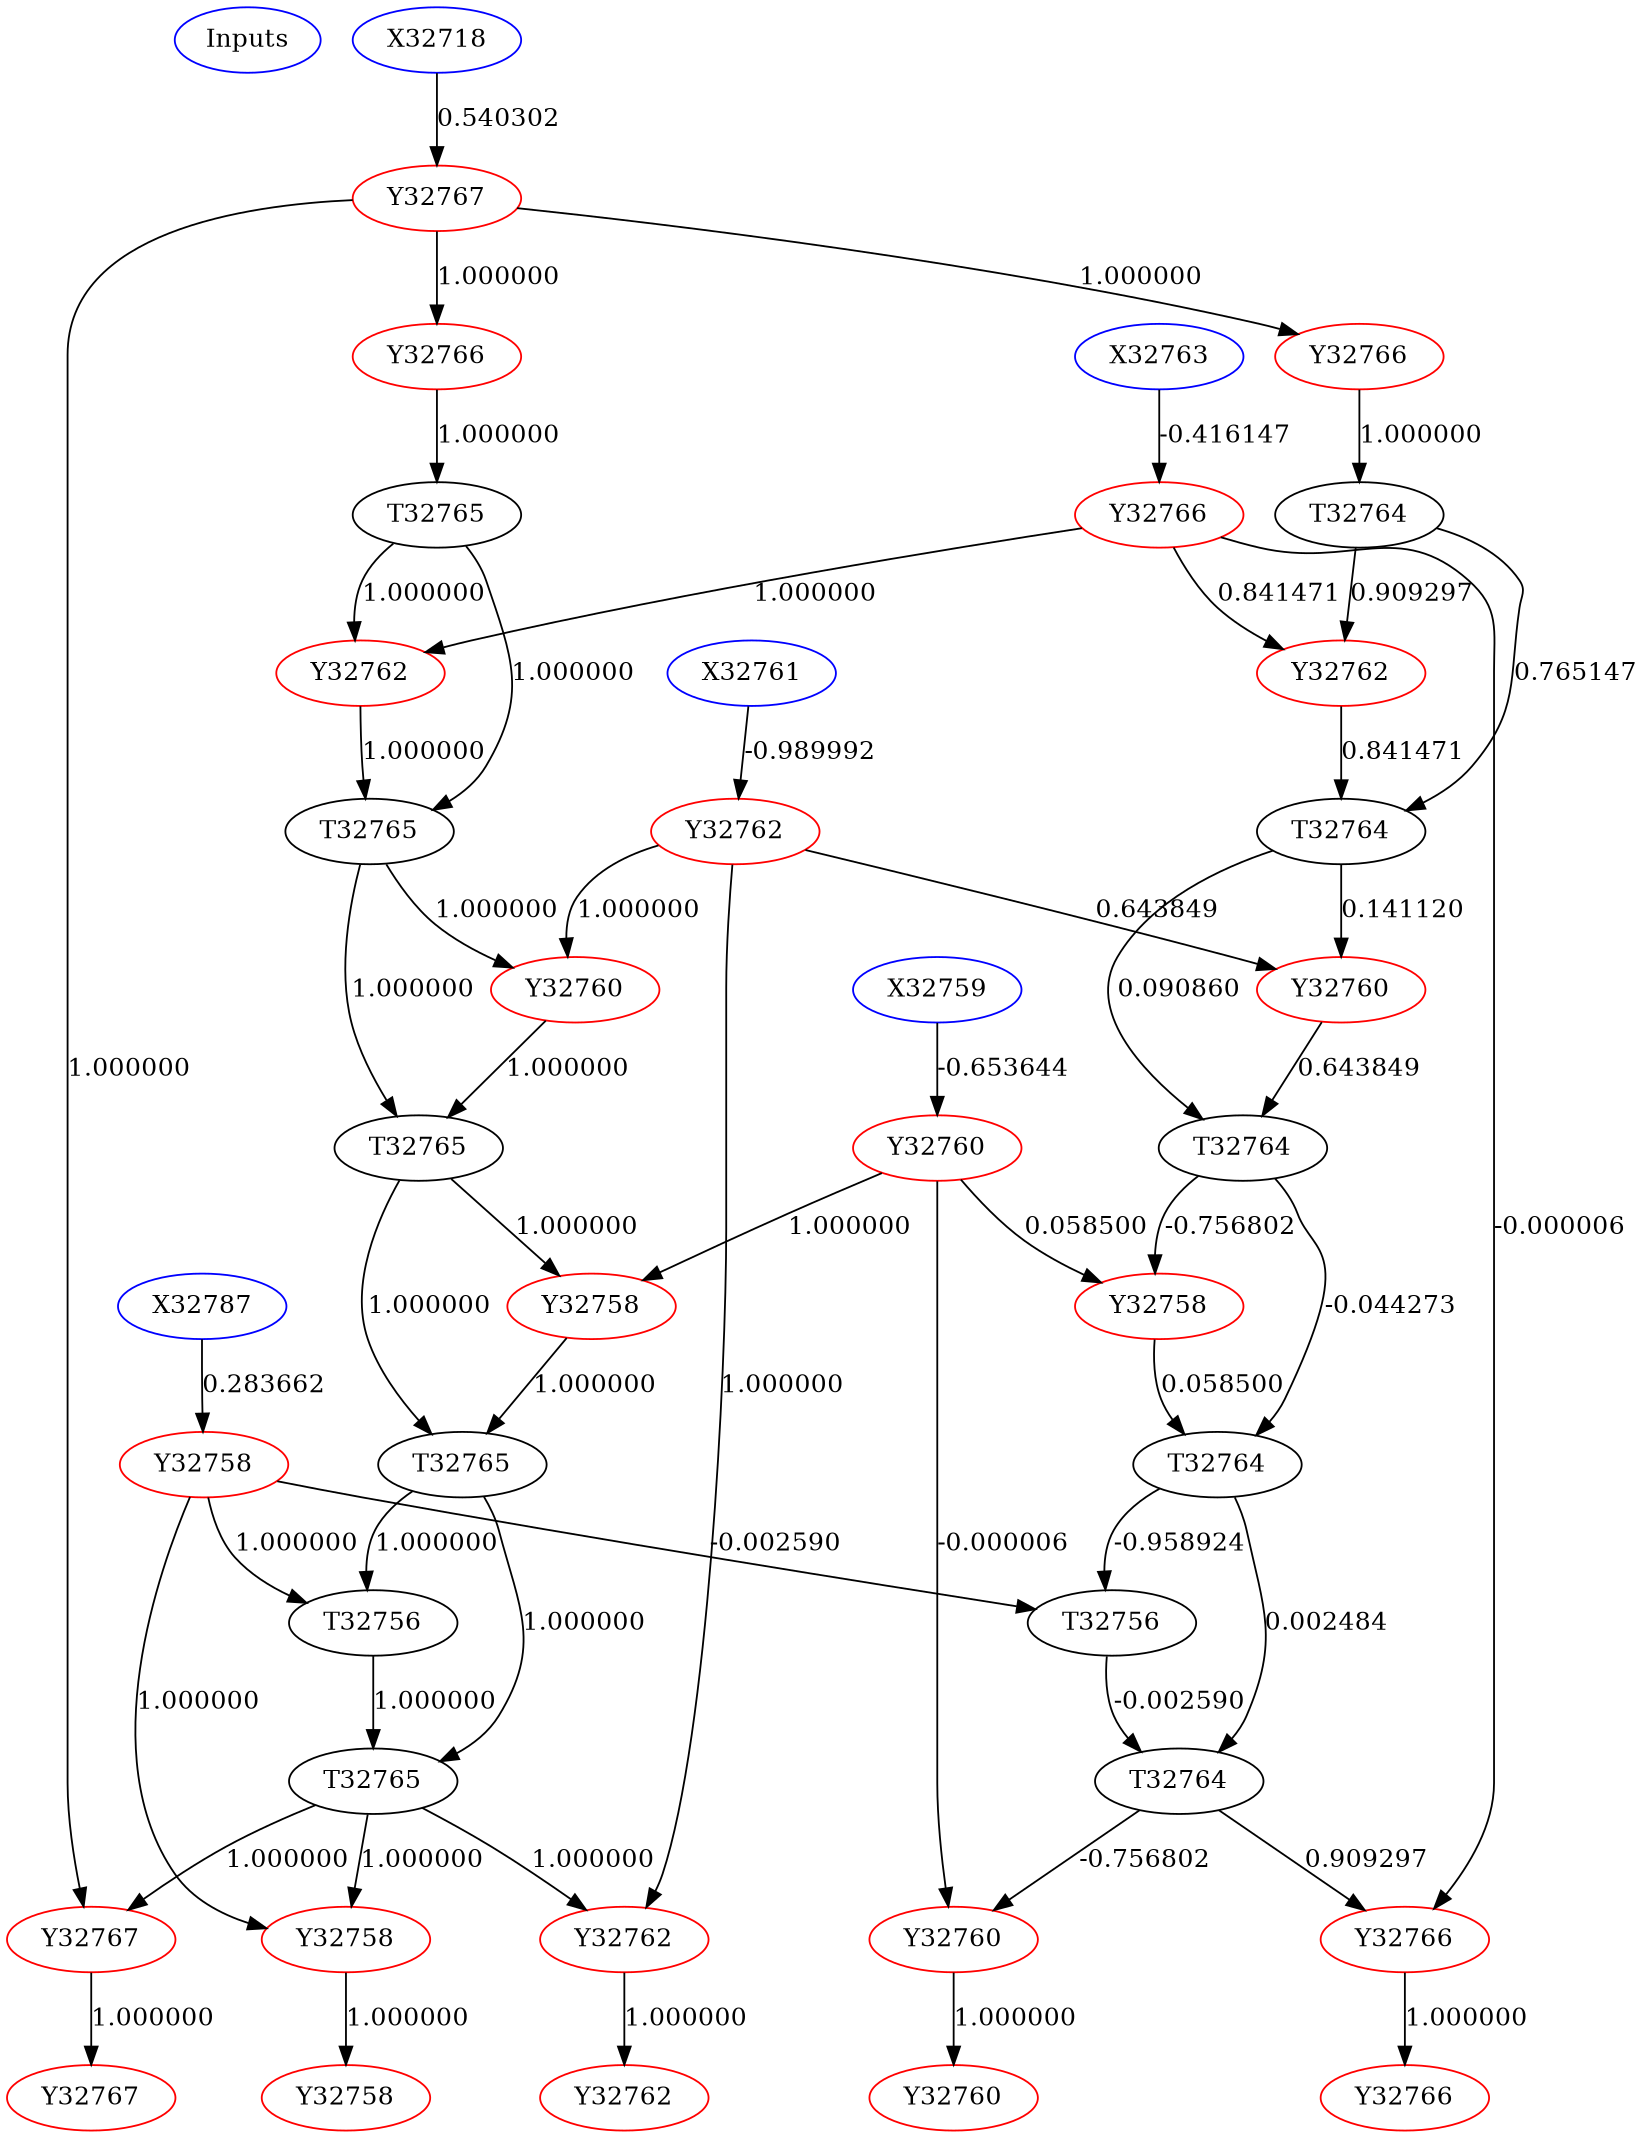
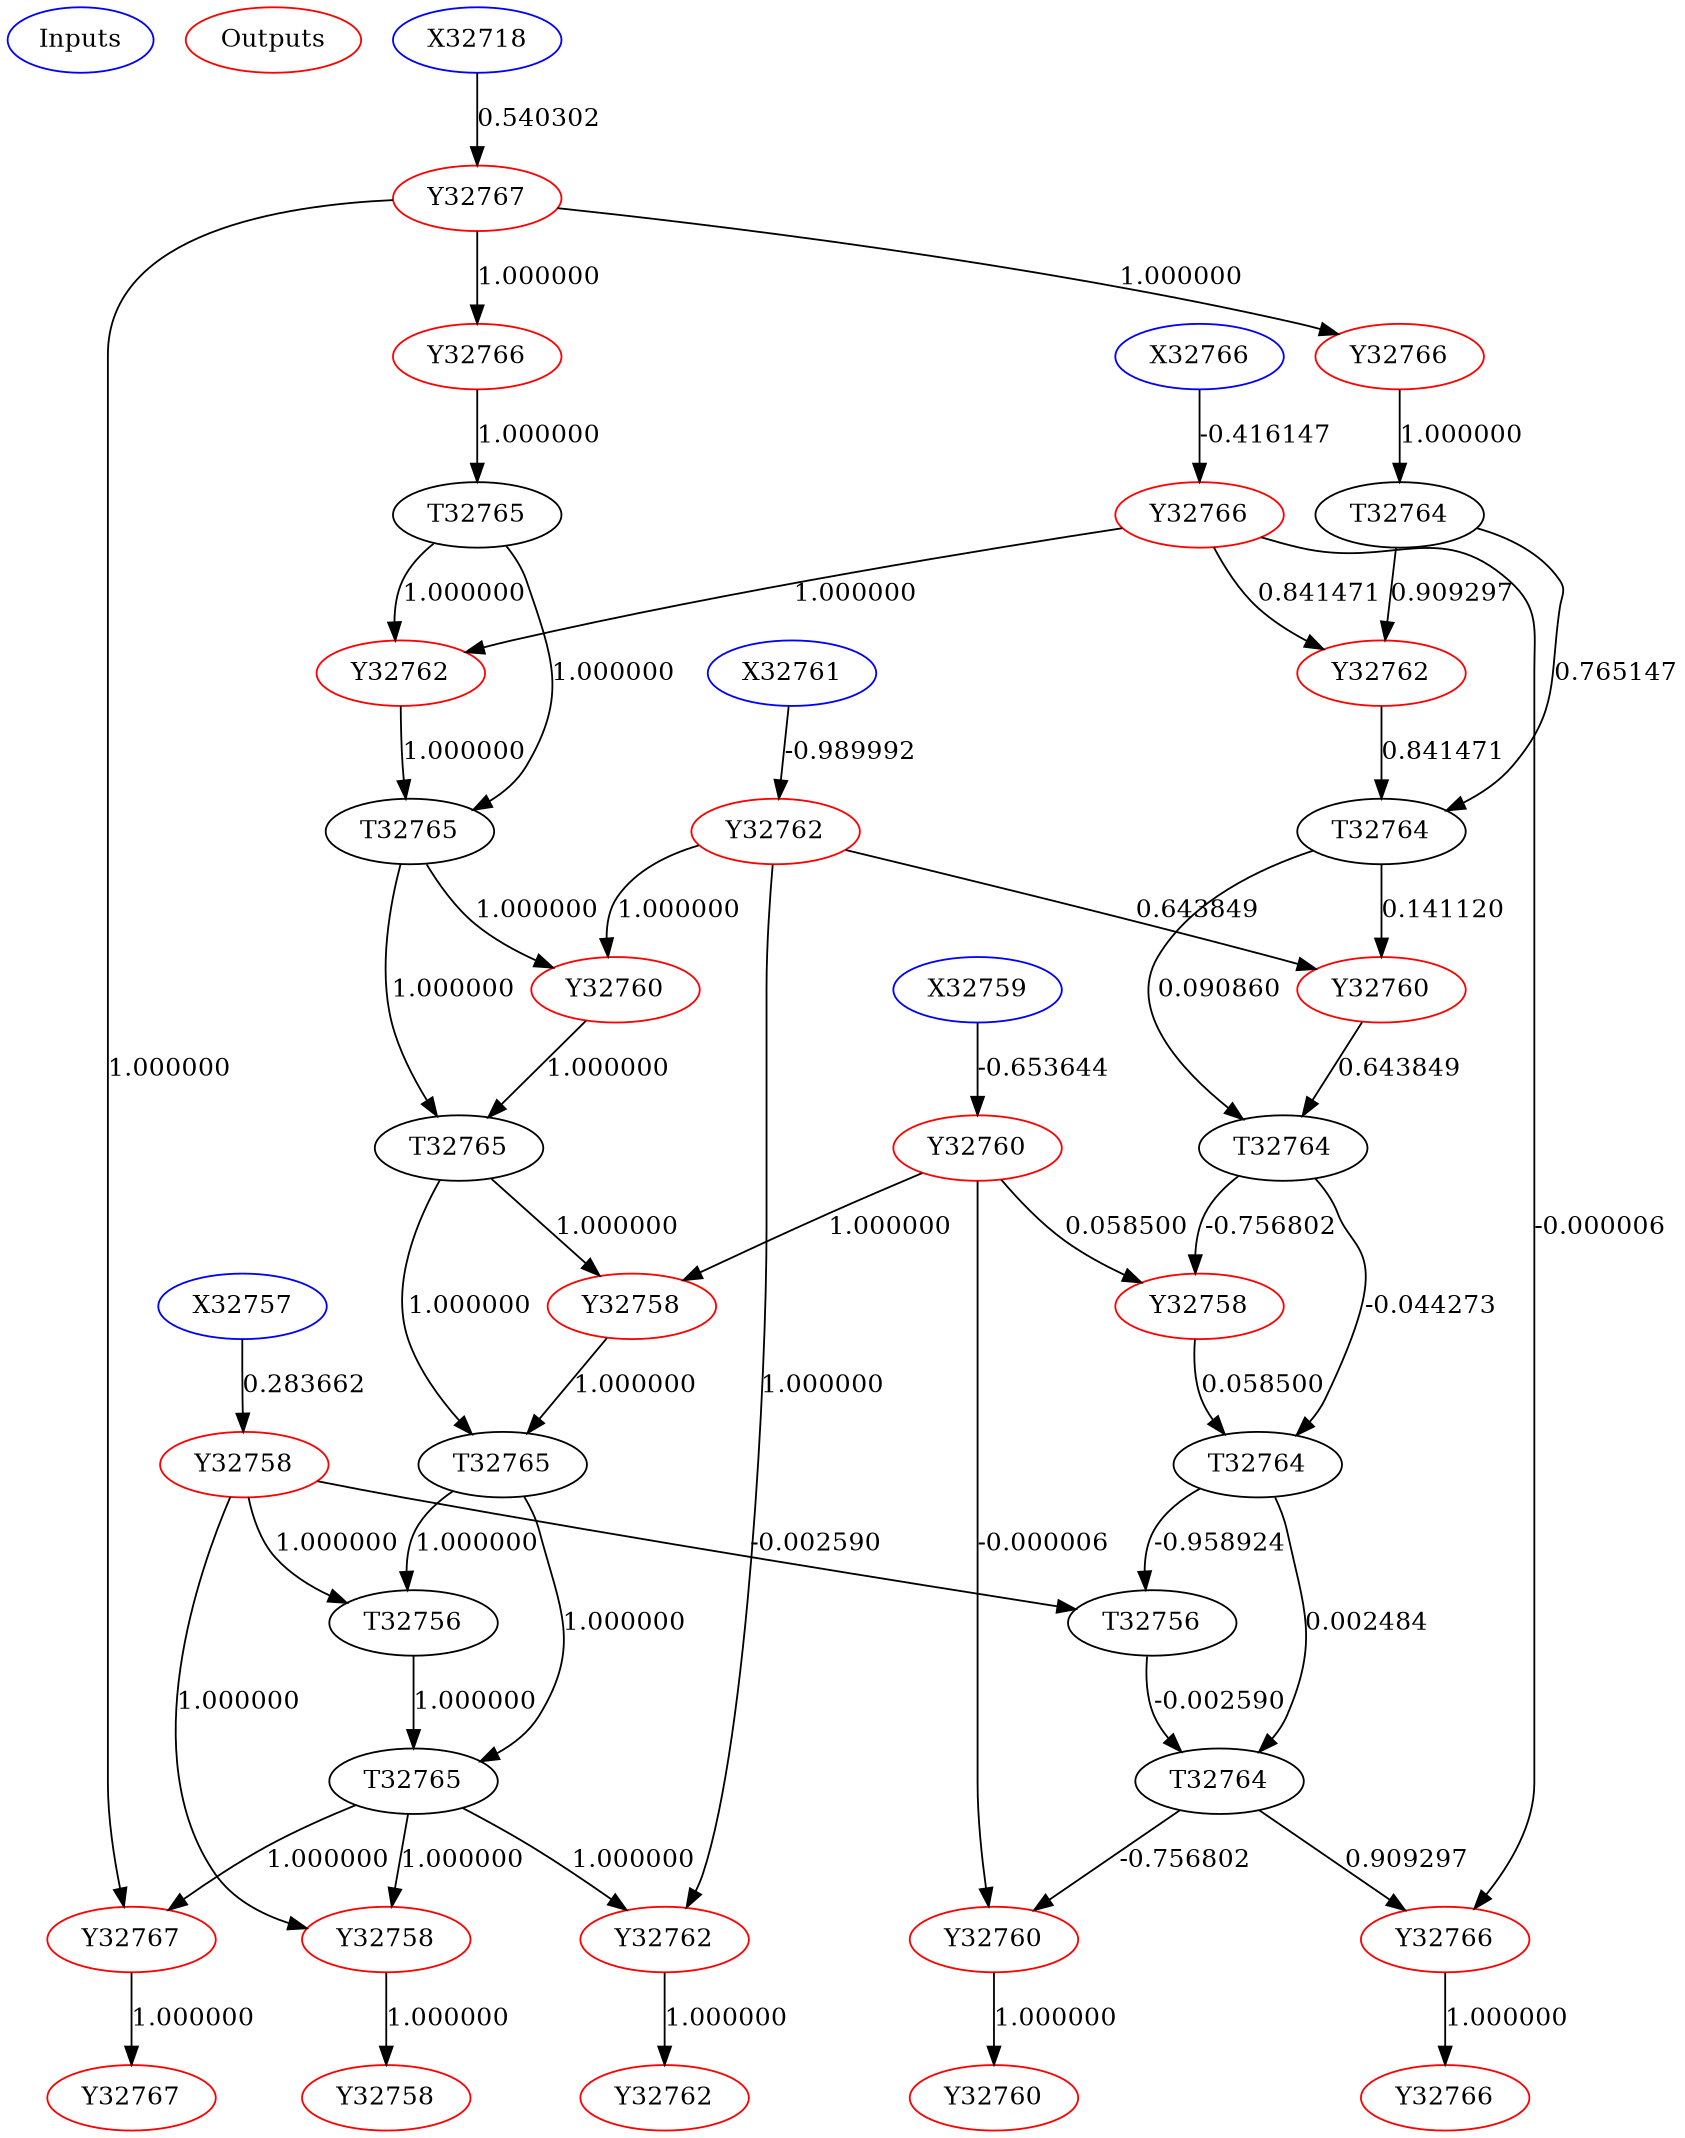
  digraph {
    node [color=red]
    n1 [color=blue label=Inputs]
+   n2 [label=Outputs]
    n3 [color=blue label=X32718]
    n4 [label=Y32767]
    n5 [label=Y32766]
    n6 [label=Y32766]
    n7 [label=Y32767]
    n8 [color=black label=T32765]
    n9 [color=black label=T32764]
    n10 [label=Y32767]
    n11 [label=Y32762]
    n12 [color=black label=T32765]
    n13 [label=Y32760]
    n14 [color=black label=T32765]
    n15 [label=Y32762]
    n16 [color=black label=T32764]
    n17 [label=Y32760]
    n18 [color=black label=T32764]
-   n19 [color=blue label=X32763]
+   n19 [color=blue label=X32766]
    n20 [label=Y32766]
    n21 [label=Y32766]
    n22 [label=Y32766]
    n23 [label=Y32758]
    n24 [color=black label=T32765]
    n25 [label=Y32758]
    n26 [color=black label=T32764]
    n27 [color=blue label=X32761]
    n28 [label=Y32762]
    n29 [label=Y32762]
    n30 [label=Y32762]
    n31 [color=black label=T32756]
    n32 [color=black label=T32765]
    n33 [color=black label=T32756]
    n34 [color=black label=T32764]
    n35 [color=blue label=X32759]
    n36 [label=Y32760]
    n37 [label=Y32760]
    n38 [label=Y32760]
    n39 [label=Y32758]
-   n40 [color=blue label=X32787]
+   n40 [color=blue label=X32757]
    n41 [label=Y32758]
    n42 [label=Y32758]
    n3 -> n4 [label=0.540302]
    n4 -> n5 [label=1.000000]
    n4 -> n6 [label=1.000000]
    n4 -> n7 [label=1.000000]
    n5 -> n8 [label=1.000000]
    n6 -> n9 [label=1.000000]
    n7 -> n10 [label=1.000000]
    n8 -> n11 [label=1.000000]
    n8 -> n12 [label=1.000000]
    n9 -> n15 [label=0.909297]
    n9 -> n16 [label=0.765147]
    n11 -> n12 [label=1.000000]
    n12 -> n13 [label=1.000000]
    n12 -> n14 [label=1.000000]
    n13 -> n14 [label=1.000000]
    n14 -> n23 [label=1.000000]
    n14 -> n24 [label=1.000000]
    n15 -> n16 [label=0.841471]
    n16 -> n17 [label=0.141120]
    n16 -> n18 [label=0.090860]
    n17 -> n18 [label=0.643849]
    n18 -> n25 [label=-0.756802]
    n18 -> n26 [label=-0.044273]
    n19 -> n20 [label=-0.416147]
    n20 -> n11 [label=1.000000]
    n20 -> n15 [label=0.841471]
    n20 -> n21 [label=-0.000006]
    n21 -> n22 [label=1.000000]
    n23 -> n24 [label=1.000000]
    n24 -> n31 [label=1.000000]
    n24 -> n32 [label=1.000000]
    n25 -> n26 [label=0.058500]
    n26 -> n33 [label=-0.958924]
    n26 -> n34 [label=0.002484]
    n27 -> n28 [label=-0.989992]
    n28 -> n13 [label=1.000000]
    n28 -> n17 [label=0.643849]
    n28 -> n29 [label=1.000000]
    n29 -> n30 [label=1.000000]
    n31 -> n32 [label=1.000000]
    n32 -> n7 [label=1.000000]
    n32 -> n29 [label=1.000000]
    n32 -> n39 [label=1.000000]
    n33 -> n34 [label=-0.002590]
    n34 -> n21 [label=0.909297]
    n34 -> n37 [label=-0.756802]
    n35 -> n36 [label=-0.653644]
    n36 -> n23 [label=1.000000]
    n36 -> n25 [label=0.058500]
    n36 -> n37 [label=-0.000006]
    n37 -> n38 [label=1.000000]
    n39 -> n42 [label=1.000000]
    n40 -> n41 [label=0.283662]
    n41 -> n31 [label=1.000000]
    n41 -> n33 [label=-0.002590]
    n41 -> n39 [label=1.000000]
  }
